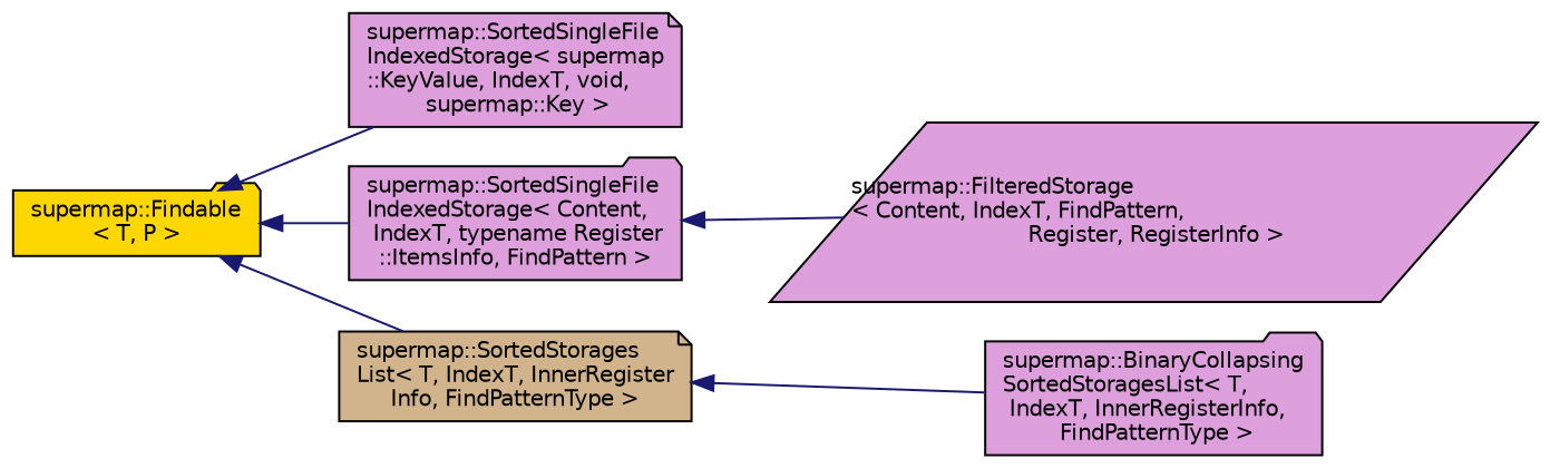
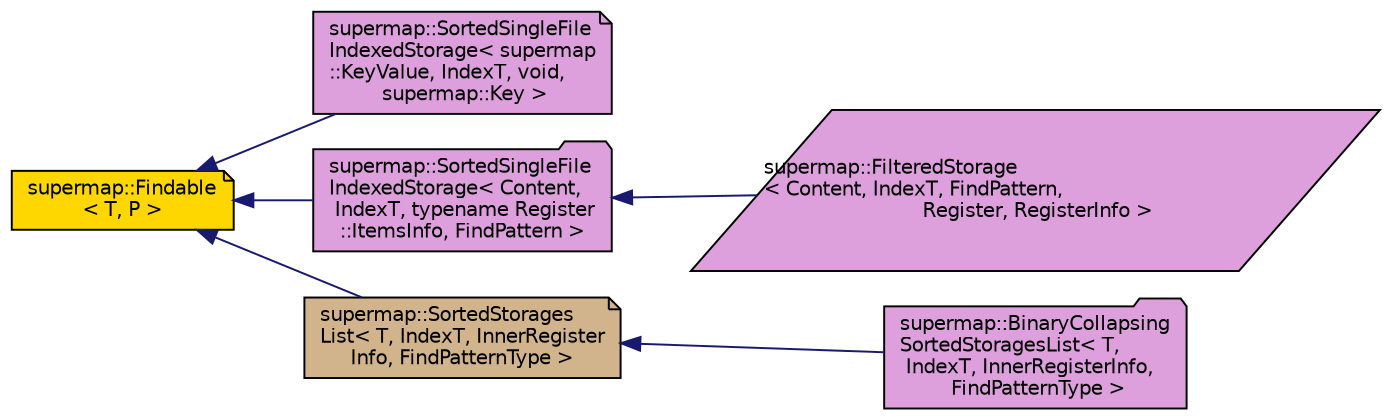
  digraph {
    rankdir=LR
    node [color=black fillcolor=plum fontname=Helvetica fontsize=10 shape=note style=filled]
    edge [color=midnightblue dir=back fontname=Helvetica fontsize=10 labelfontname=Helvetica labelfontsize=10 style=solid]
-   n1 [fillcolor=gold fontcolor=black height=0.2 label="supermap::Findable\l\< T, P \>" shape=folder width=0.4]
+   n1 [fillcolor=gold fontcolor=black height=0.2 label="supermap::Findable\l\< T, P \>" width=0.4]
    n2 [height=0.2 label="supermap::SortedSingleFile\lIndexedStorage\< supermap\l::KeyValue, IndexT, void,\l supermap::Key \>" width=0.4]
    n3 [height=0.2 label="supermap::SortedSingleFile\lIndexedStorage\< Content,\l IndexT, typename Register\l::ItemsInfo, FindPattern \>" shape=folder width=0.4]
    n4 [fillcolor=tan height=0.2 label="supermap::SortedStorages\lList\< T, IndexT, InnerRegister\lInfo, FindPatternType \>" width=0.4]
    n5 [height=0.2 label="supermap::FilteredStorage\l\< Content, IndexT, FindPattern,\l Register, RegisterInfo \>" shape=parallelogram width=0.4]
    n6 [height=0.2 label="supermap::BinaryCollapsing\lSortedStoragesList\< T,\l IndexT, InnerRegisterInfo,\l FindPatternType \>" shape=folder width=0.4]
    n1 -> n2
    n1 -> n3
    n1 -> n4
    n3 -> n5
    n4 -> n6
  }
